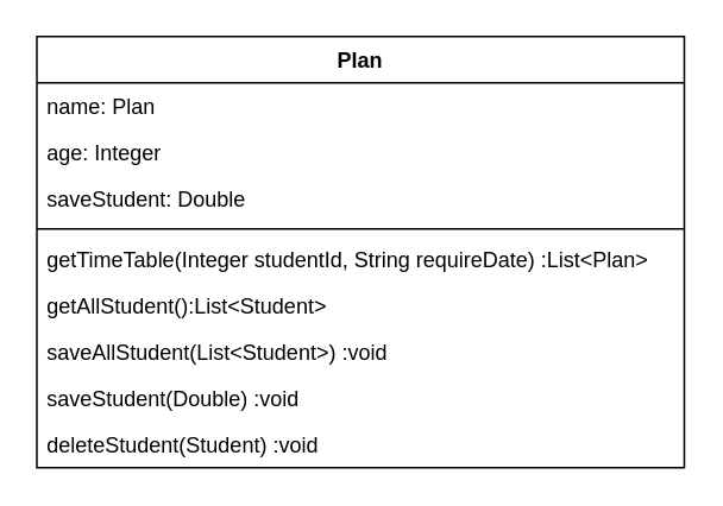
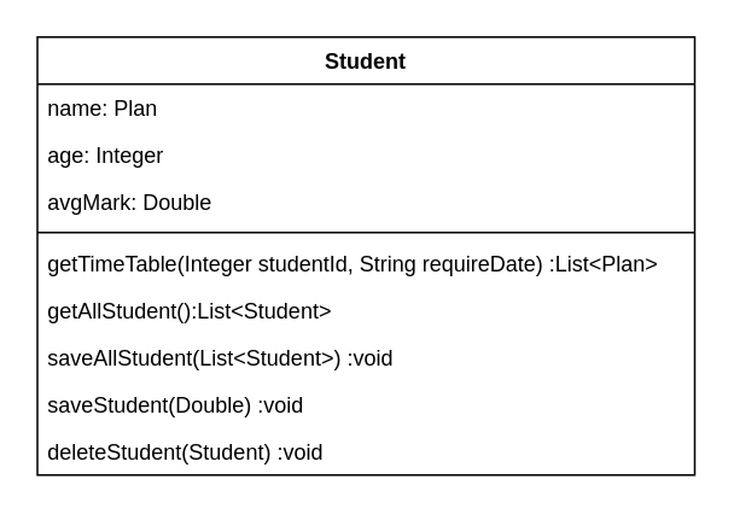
  <mxCell id="0" />
  <mxCell id="1" parent="0" />
- <mxCell id="2" value="Plan" style="swimlane;fontStyle=1;align=center;verticalAlign=top;childLayout=stackLayout;horizontal=1;startSize=26;horizontalStack=0;resizeParent=1;resizeParentMax=0;resizeLast=0;collapsible=1;marginBottom=0;" vertex="1" parent="1"><mxGeometry x="20" y="20" width="363" height="242" as="geometry" /></mxCell>
+ <mxCell id="2" value="Student" style="swimlane;fontStyle=1;align=center;verticalAlign=top;childLayout=stackLayout;horizontal=1;startSize=26;horizontalStack=0;resizeParent=1;resizeParentMax=0;resizeLast=0;collapsible=1;marginBottom=0;" vertex="1" parent="1"><mxGeometry x="20" y="20" width="363" height="242" as="geometry" /></mxCell>
  <mxCell id="3" value="name: Plan" style="text;strokeColor=none;fillColor=none;align=left;verticalAlign=top;spacingLeft=4;spacingRight=4;overflow=hidden;rotatable=0;points=[[0,0.5],[1,0.5]];portConstraint=eastwest;" vertex="1" parent="2"><mxGeometry y="26" width="363" height="26" as="geometry" /></mxCell>
  <mxCell id="4" value="age: Integer" style="text;strokeColor=none;fillColor=none;align=left;verticalAlign=top;spacingLeft=4;spacingRight=4;overflow=hidden;rotatable=0;points=[[0,0.5],[1,0.5]];portConstraint=eastwest;" vertex="1" parent="2"><mxGeometry y="52" width="363" height="26" as="geometry" /></mxCell>
- <mxCell id="5" value="saveStudent: Double" style="text;strokeColor=none;fillColor=none;align=left;verticalAlign=top;spacingLeft=4;spacingRight=4;overflow=hidden;rotatable=0;points=[[0,0.5],[1,0.5]];portConstraint=eastwest;" vertex="1" parent="2"><mxGeometry y="78" width="363" height="26" as="geometry" /></mxCell>
+ <mxCell id="5" value="avgMark: Double" style="text;strokeColor=none;fillColor=none;align=left;verticalAlign=top;spacingLeft=4;spacingRight=4;overflow=hidden;rotatable=0;points=[[0,0.5],[1,0.5]];portConstraint=eastwest;" vertex="1" parent="2"><mxGeometry y="78" width="363" height="26" as="geometry" /></mxCell>
  <mxCell id="6" value="" style="line;strokeWidth=1;fillColor=none;align=left;verticalAlign=middle;spacingTop=-1;spacingLeft=3;spacingRight=3;rotatable=0;labelPosition=right;points=[];portConstraint=eastwest;" vertex="1" parent="2"><mxGeometry y="104" width="363" height="8" as="geometry" /></mxCell>
  <mxCell id="7" value="getTimeTable(Integer studentId, String requireDate) :List&lt;Plan&gt;" style="text;strokeColor=none;fillColor=none;align=left;verticalAlign=top;spacingLeft=4;spacingRight=4;overflow=hidden;rotatable=0;points=[[0,0.5],[1,0.5]];portConstraint=eastwest;" vertex="1" parent="2"><mxGeometry y="112" width="363" height="26" as="geometry" /></mxCell>
  <mxCell id="8" value="getAllStudent():List&lt;Student&gt; " style="text;strokeColor=none;fillColor=none;align=left;verticalAlign=top;spacingLeft=4;spacingRight=4;overflow=hidden;rotatable=0;points=[[0,0.5],[1,0.5]];portConstraint=eastwest;" vertex="1" parent="2"><mxGeometry y="138" width="363" height="26" as="geometry" /></mxCell>
  <mxCell id="9" value="saveAllStudent(List&lt;Student&gt;) :void" style="text;strokeColor=none;fillColor=none;align=left;verticalAlign=top;spacingLeft=4;spacingRight=4;overflow=hidden;rotatable=0;points=[[0,0.5],[1,0.5]];portConstraint=eastwest;" vertex="1" parent="2"><mxGeometry y="164" width="363" height="26" as="geometry" /></mxCell>
  <mxCell id="10" value="saveStudent(Double) :void" style="text;strokeColor=none;fillColor=none;align=left;verticalAlign=top;spacingLeft=4;spacingRight=4;overflow=hidden;rotatable=0;points=[[0,0.5],[1,0.5]];portConstraint=eastwest;" vertex="1" parent="2"><mxGeometry y="190" width="363" height="26" as="geometry" /></mxCell>
  <mxCell id="11" value="deleteStudent(Student) :void" style="text;strokeColor=none;fillColor=none;align=left;verticalAlign=top;spacingLeft=4;spacingRight=4;overflow=hidden;rotatable=0;points=[[0,0.5],[1,0.5]];portConstraint=eastwest;" vertex="1" parent="2"><mxGeometry y="216" width="363" height="26" as="geometry" /></mxCell>
